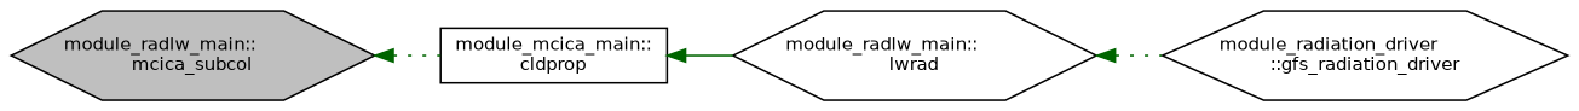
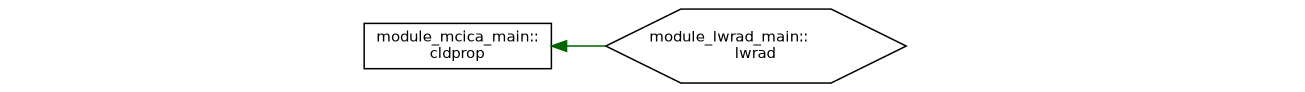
  digraph {
    rankdir=LR
    node [color=black fillcolor=white fontname=Helvetica fontsize=10 shape=hexagon style=filled]
    edge [color=darkgreen dir=back fontname=Helvetica fontsize=10 labelfontname=Helvetica labelfontsize=10 style=dotted]
-   n1 [fillcolor=grey75 fontcolor=black height=0.2 label="module_radlw_main::\lmcica_subcol" width=0.4]
    n2 [height=0.2 label="module_mcica_main::\lcldprop" shape=box width=0.4]
-   n3 [height=0.2 label="module_radlw_main::\llwrad" width=0.4]
-   n4 [height=0.2 label="module_radiation_driver\l::gfs_radiation_driver" width=0.4]
-   n1 -> n2
+   n3 [height=0.2 label="module_lwrad_main::\llwrad" width=0.4]
    n2 -> n3 [style=solid]
-   n3 -> n4
  }
